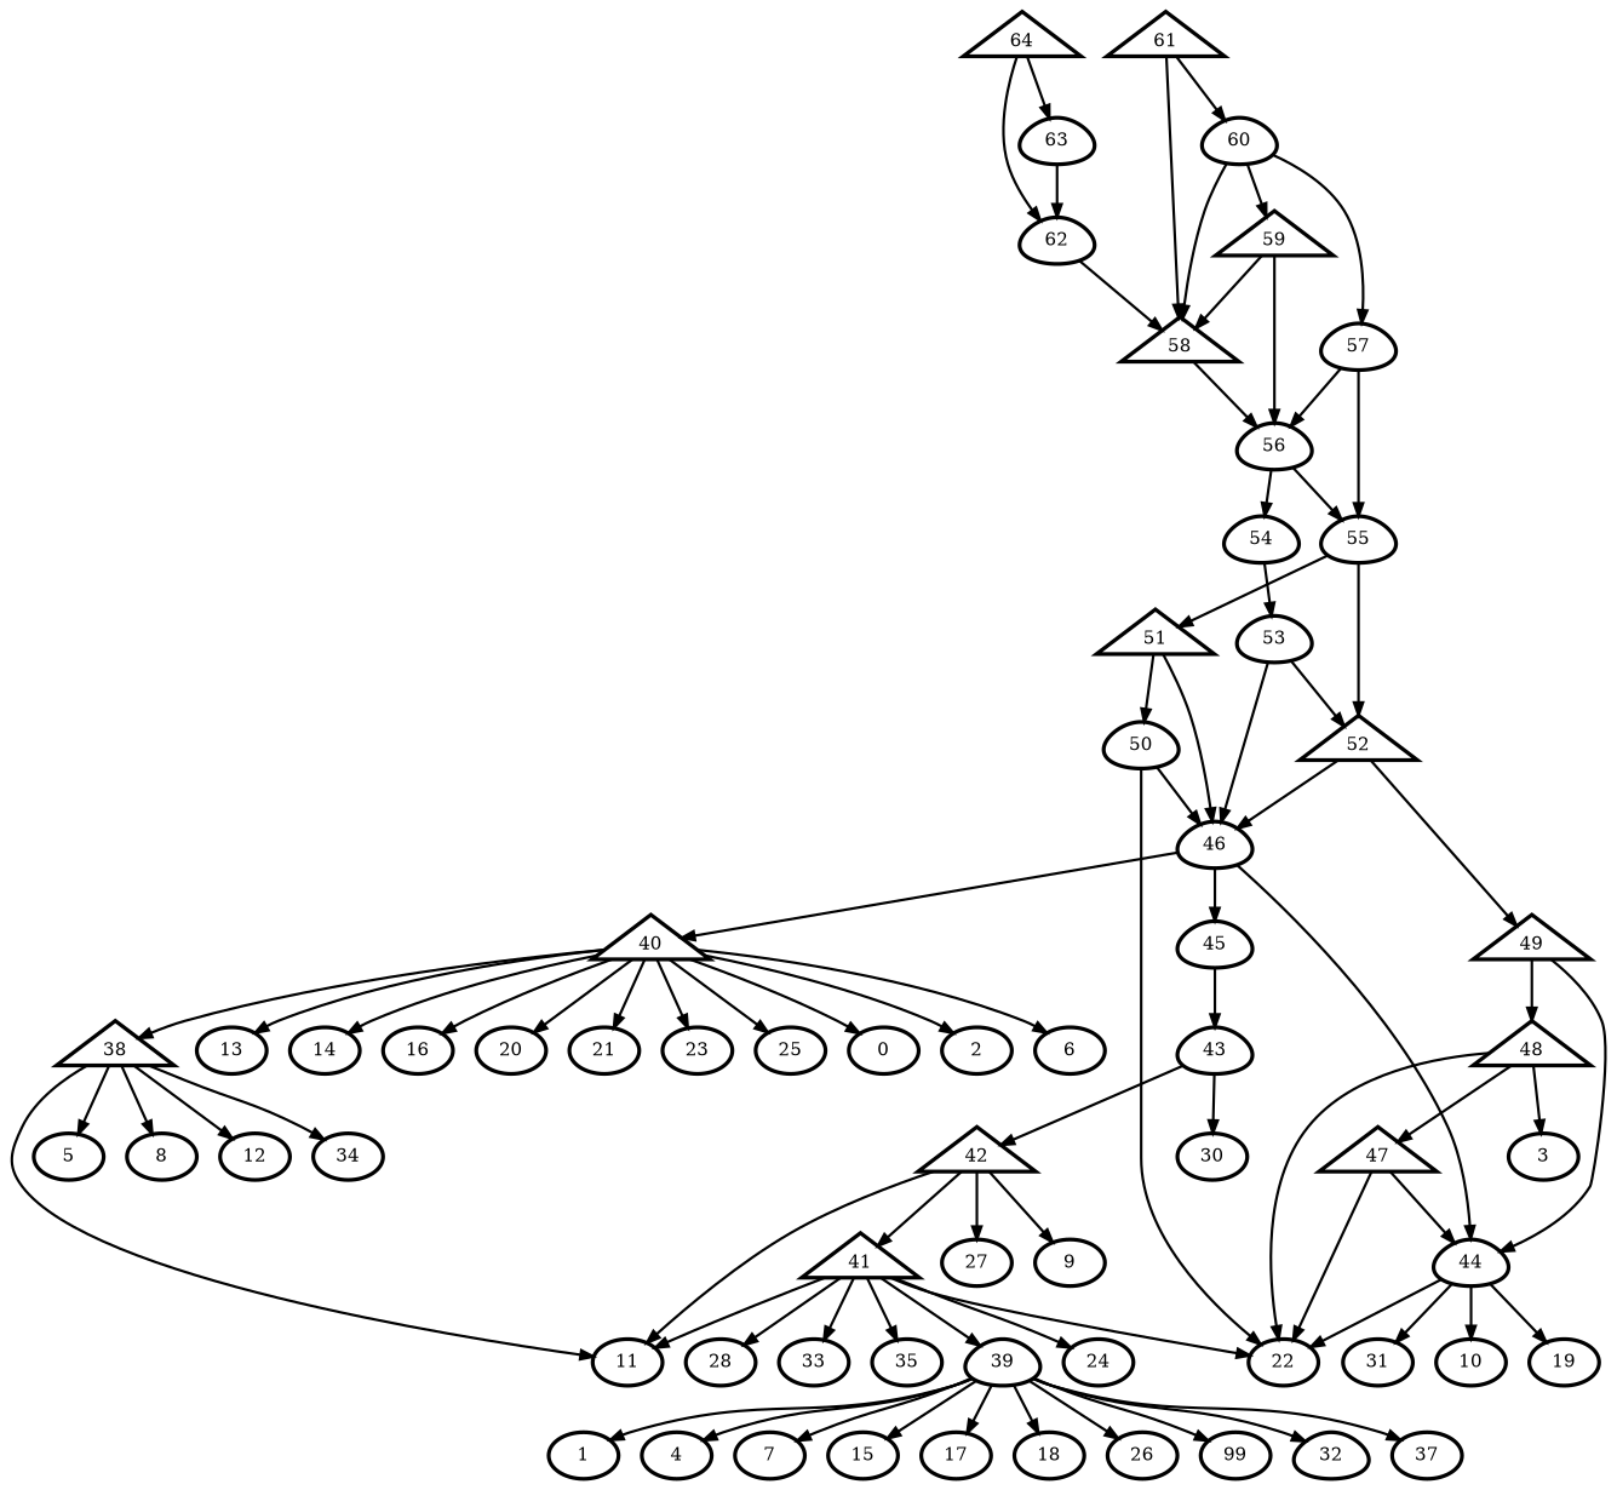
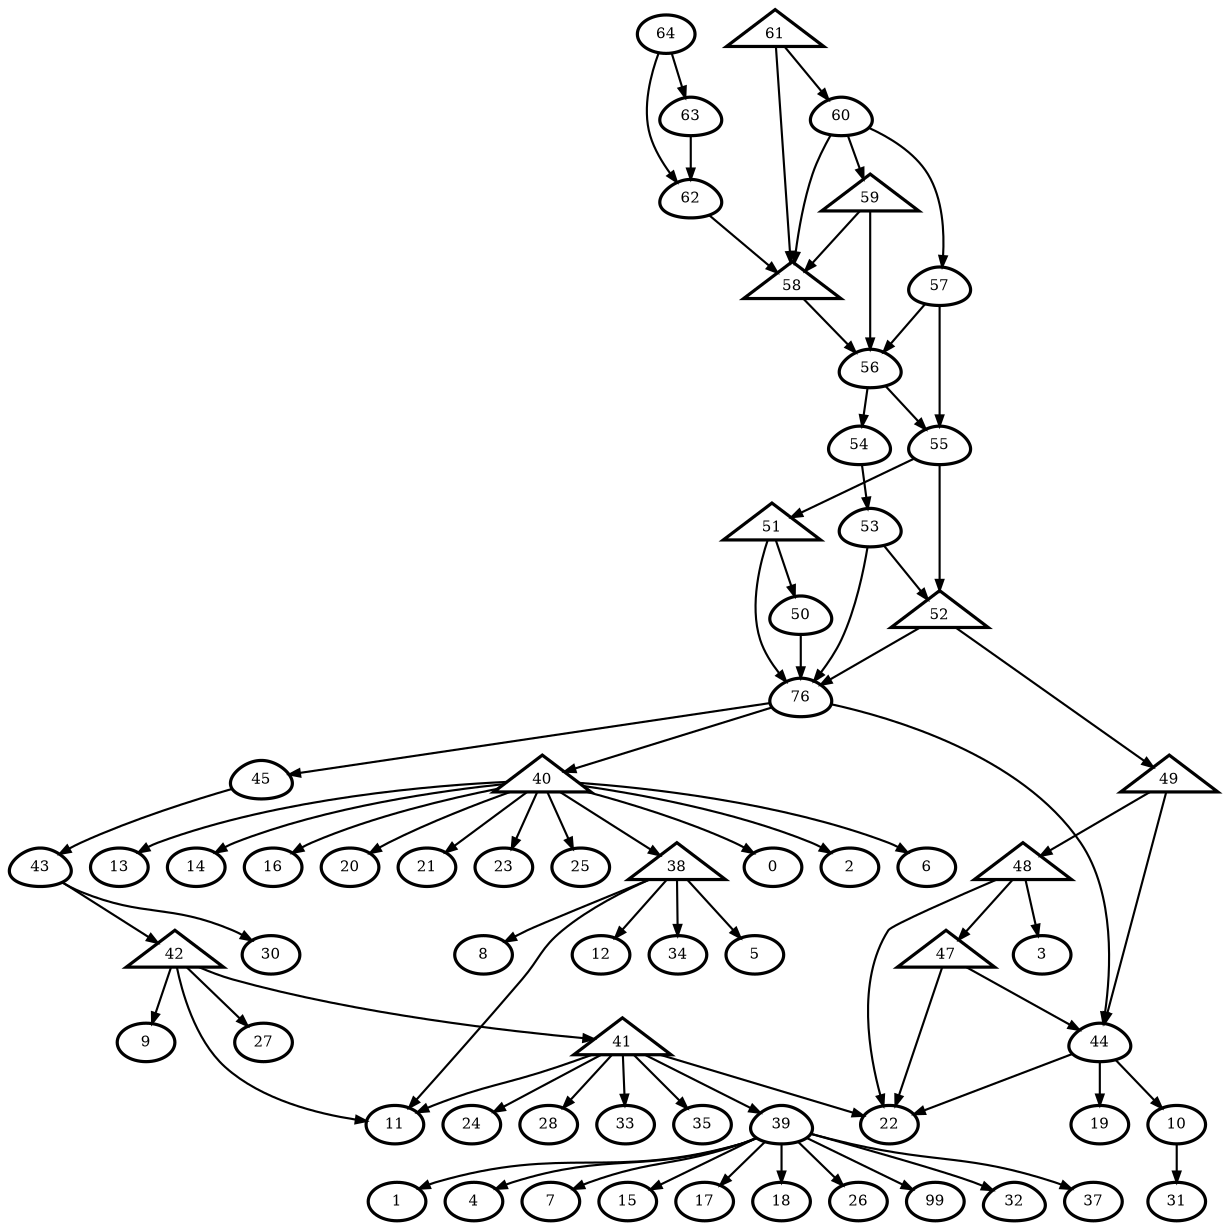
  digraph {
    node [penwidth=3]
    edge [penwidth=2]
    n1 [label=0]
    n2 [label=1]
    n3 [label=2]
    n4 [label=3]
    n5 [label=4]
    n6 [label=5]
    n7 [label=6]
    n8 [label=7]
    n9 [label=8]
    n10 [label=9]
    n11 [label=10]
    n12 [label=11]
    n13 [label=12]
    n14 [label=13]
    n15 [label=14]
    n16 [label=15]
    n17 [label=16]
    n18 [label=17]
    n19 [label=18]
    n20 [label=19]
    n21 [label=20]
    n22 [label=21]
    n23 [label=22]
    n24 [label=23]
    n25 [label=24]
    n26 [label=25]
    n27 [label=26]
    n28 [label=27]
    n29 [label=28]
    n30 [label=99]
    n31 [label=30]
    n32 [label=31]
    n33 [label=32 shape=egg]
    n34 [label=33]
    n35 [label=34]
    n36 [label=35]
    n37 [label=37]
    n38 [label=39 shape=egg]
    n39 [label=43 shape=egg]
    n40 [label=42 shape=triangle]
    n41 [label=41 shape=triangle]
    n42 [label=44 shape=egg]
    n43 [label=45 shape=egg]
-   n44 [label=46 shape=egg]
+   n44 [label=76 shape=egg]
    n45 [label=40 shape=triangle]
    n46 [label=38 shape=triangle]
    n47 [label=50 shape=egg]
    n48 [label=53 shape=egg]
    n49 [label=52 shape=triangle]
    n50 [label=49 shape=triangle]
    n51 [label=54 shape=egg]
    n52 [label=55 shape=egg]
    n53 [label=51 shape=triangle]
    n54 [label=56 shape=egg]
    n55 [label=57 shape=egg]
    n56 [label=60 shape=egg]
    n57 [label=58 shape=triangle]
    n58 [label=59 shape=triangle]
    n59 [label=62 shape=egg]
    n60 [label=61 shape=triangle]
    n61 [label=63 shape=egg]
    n62 [label=47 shape=triangle]
    n63 [label=48 shape=triangle]
-   n64 [label=64 shape=triangle]
+   n64 [label=64 shape=ellipse]
    n38 -> n2
    n38 -> n5
    n38 -> n8
    n38 -> n16
    n38 -> n18
    n38 -> n19
    n38 -> n27
    n38 -> n30
    n38 -> n33
    n38 -> n37
    n39 -> n31
    n39 -> n40
    n40 -> n10
    n40 -> n12
    n40 -> n28
    n40 -> n41
    n41 -> n12
    n41 -> n23
    n41 -> n25
    n41 -> n29
    n41 -> n34
    n41 -> n36
    n41 -> n38
    n42 -> n11
    n42 -> n20
    n42 -> n23
-   n42 -> n32
+   n11 -> n32
    n43 -> n39
    n44 -> n42
    n44 -> n43
    n44 -> n45
    n45 -> n1
    n45 -> n3
    n45 -> n7
    n45 -> n14
    n45 -> n15
    n45 -> n17
    n45 -> n21
    n45 -> n22
    n45 -> n24
    n45 -> n26
    n45 -> n46
    n46 -> n6
    n46 -> n9
    n46 -> n12
    n46 -> n13
    n46 -> n35
-   n47 -> n23
    n47 -> n44
    n48 -> n44
    n48 -> n49
    n49 -> n44
    n49 -> n50
    n50 -> n42
    n50 -> n63
    n51 -> n48
    n52 -> n49
    n52 -> n53
    n53 -> n44
    n53 -> n47
    n54 -> n51
    n54 -> n52
    n55 -> n52
    n55 -> n54
    n56 -> n55
    n56 -> n57
    n56 -> n58
    n57 -> n54
    n58 -> n54
    n58 -> n57
    n59 -> n57
    n60 -> n56
    n60 -> n57
    n61 -> n59
    n62 -> n23
    n62 -> n42
    n63 -> n4
    n63 -> n23
    n63 -> n62
    n64 -> n59
    n64 -> n61
  }
